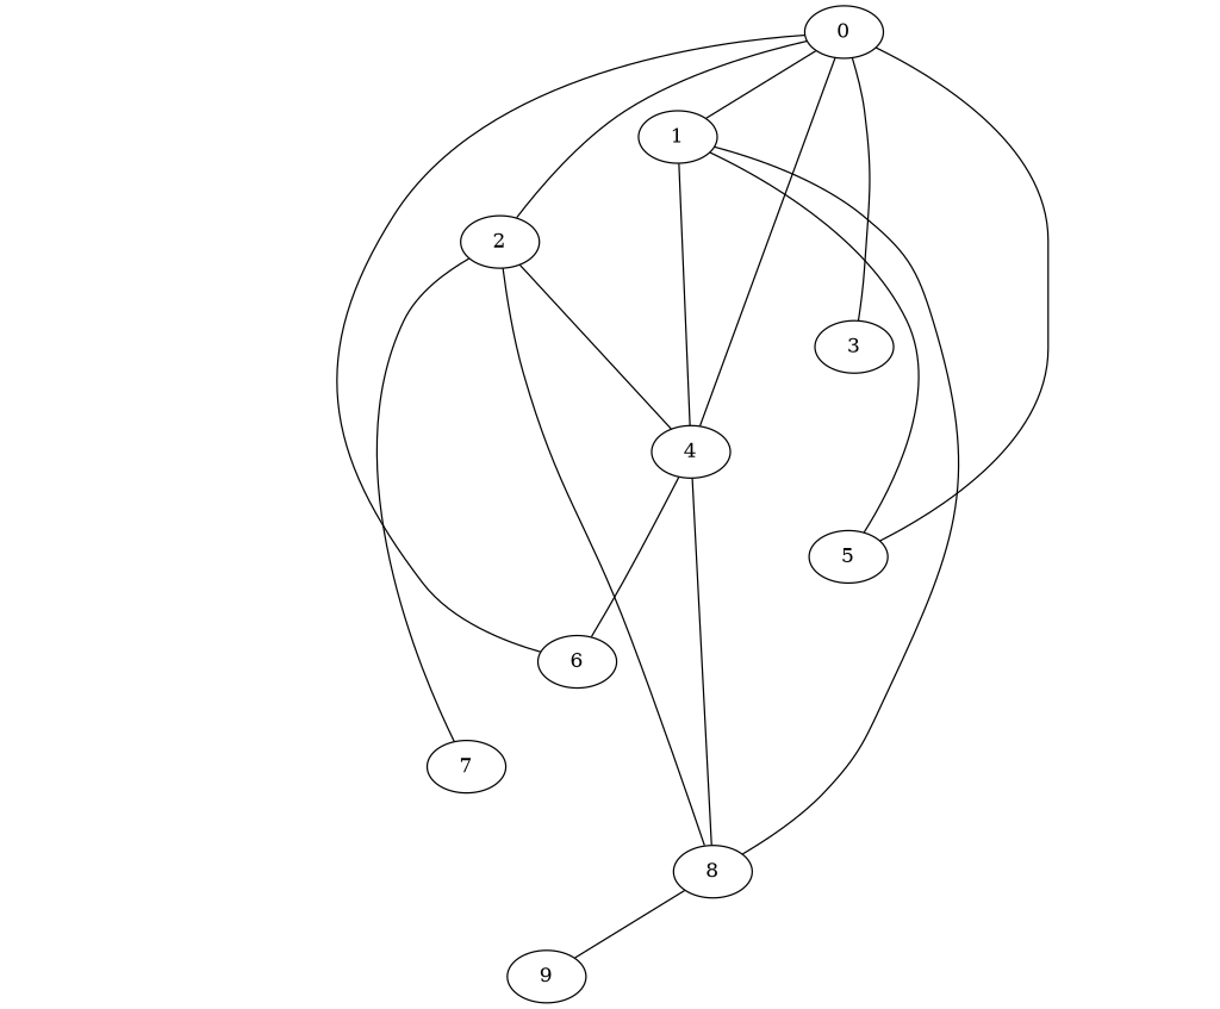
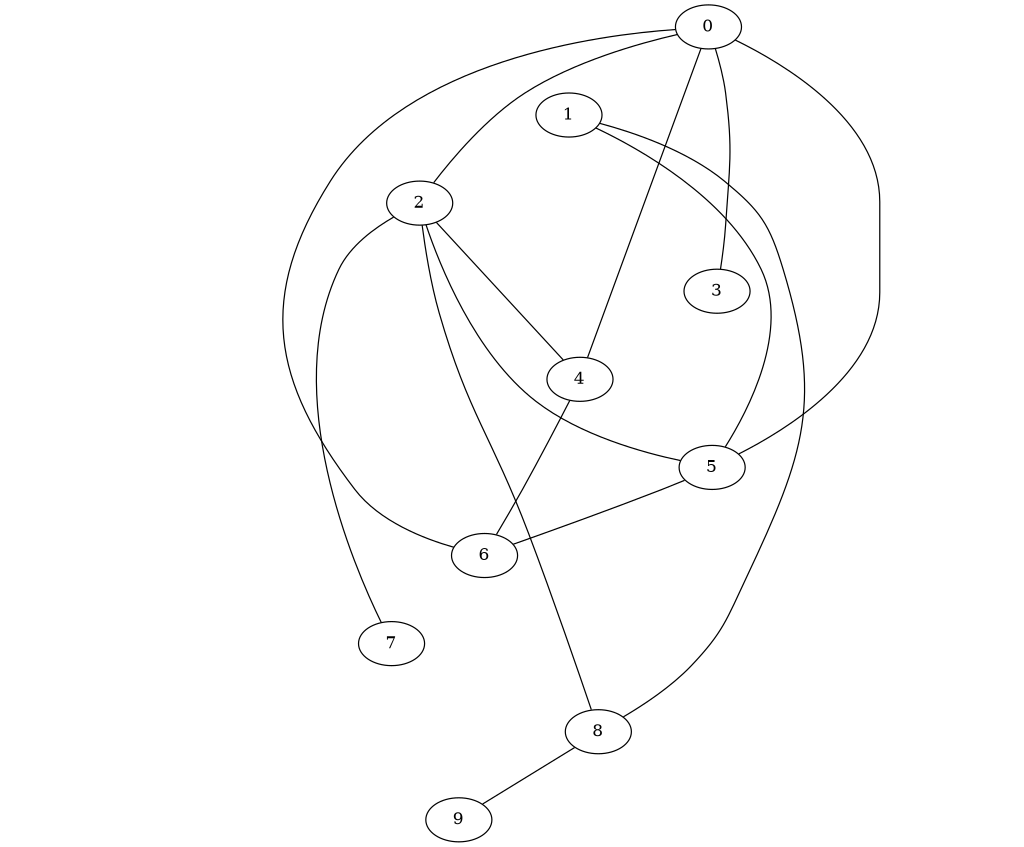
  strict graph {
    edge [color=transparent style=dashed]
    0
    1
    2
    3
    4
    5
    6
    7
    8
    9
-   0 -- 1 [color="" style=""]
    0 -- 2 [color="" style=""]
    0 -- 3 [color="" style=""]
    0 -- 4 [color="" style=""]
    0 -- 5 [color="" style=""]
    0 -- 6 [color="" style=""]
    0 -- 7
    0 -- 8
    0 -- 9
    1 -- 2
    1 -- 3
-   1 -- 4 [color="" style=""]
    1 -- 5 [color="" style=""]
    1 -- 6
    1 -- 7
    1 -- 8 [color="" style=""]
    1 -- 9
    2 -- 3
    2 -- 4 [color="" style=""]
+   2 -- 5 [color="" style=""]
    2 -- 6
    2 -- 7 [color="" style=""]
    2 -- 8 [color="" style=""]
    2 -- 9
    3 -- 4
    3 -- 5
    3 -- 6
    3 -- 7
    3 -- 8
    3 -- 9
    4 -- 5
    4 -- 6 [color="" style=""]
-   4 -- 8 [color="" style=""]
+   5 -- 6 [color="" style=""]
    5 -- 8
    6 -- 7
    6 -- 8
    6 -- 9
    7 -- 8
    7 -- 9
    8 -- 9 [color="" style=""]
  }
